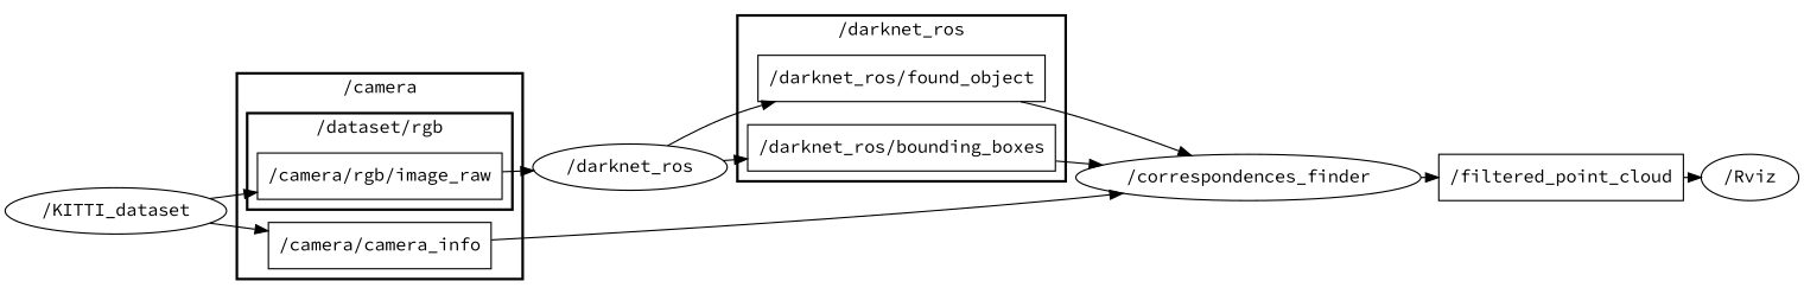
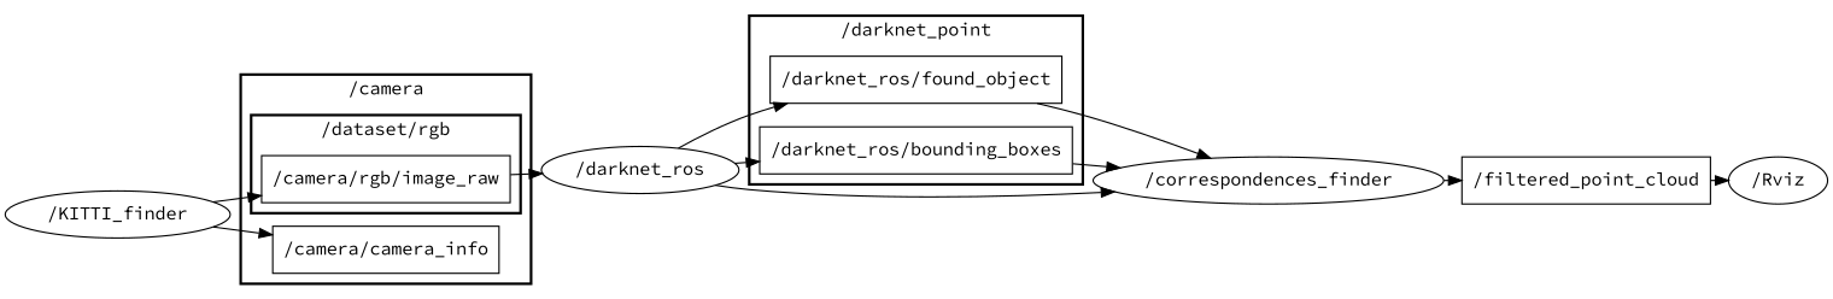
  digraph {
    compound=True
    fontname="Source Code Pro"
    rank=same
    rankdir=LR
    ranksep=0.2
    node [fontname="Source Code Pro" shape=box]
    edge [fontname="Source Code Pro" penwidth=1]
    n1 [height=0.5 label="/darknet_ros/found_object" width=2.2083]
    n2 [height=0.5 label="/darknet_ros/bounding_boxes" width=2.4583]
    n3 [height=0.5 label="/camera/rgb/image_raw" width=2.0278]
    n4 [height=0.5 label="/camera/camera_info" width=1.8333]
    n5 [height=0.5 label="/correspondences_finder" shape=ellipse width=2.69]
    n6 [height=0.5 label="/darknet_ros" shape=ellipse width=1.5165]
    n7 [height=0.5 label="/filtered_point_cloud" width=1.8194]
    n8 [height=0.5 label="/Rviz" shape=ellipse width=0.83048]
-   n9 [height=0.5 label="/KITTI_dataset" shape=ellipse width=1.8054]
+   n9 [height=0.5 label="/KITTI_finder" shape=ellipse width=1.8054]
    subgraph cluster_1 {
-     label="/darknet_ros"
+     label="/darknet_point"
      style=bold
      n1
      n2
    }
    subgraph cluster_2 {
      label="/camera"
      style=bold
      n4
      subgraph cluster_3 {
        label="/dataset/rgb"
        style=bold
        n3
      }
    }
    n1 -> n5
    n2 -> n5
    n3 -> n6
-   n4 -> n5
+   n6 -> n5
    n5 -> n7
    n6 -> n1
    n6 -> n2
    n7 -> n8
    n9 -> n3
    n9 -> n4
  }
